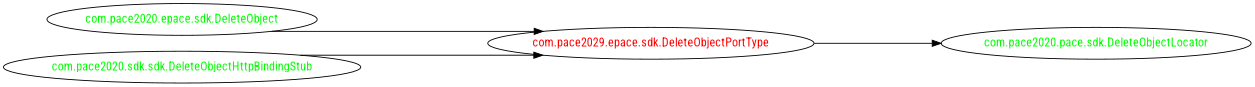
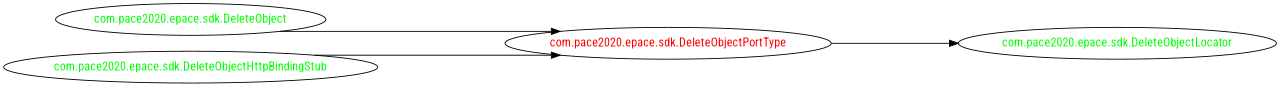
  digraph {
    concentrate=true
    fontname="Roboto Condensed"
    rankdir=LR
    ranksep=2.0
    splines=ortho
    node [fontcolor=green fontname="Roboto Condensed"]
    edge [fontname="Roboto Condensed"]
-   "com.pace2020.epace.sdk.DeleteObjectPortType" [fontcolor=red label="com.pace2029.epace.sdk.DeleteObjectPortType"]
-   "com.pace2020.epace.sdk.DeleteObjectLocator" [label="com.pace2020.pace.sdk.DeleteObjectLocator"]
+   "com.pace2020.epace.sdk.DeleteObjectPortType" [fontcolor=red]
+   "com.pace2020.epace.sdk.DeleteObjectLocator"
    "com.pace2020.epace.sdk.DeleteObject"
-   "com.pace2020.epace.sdk.DeleteObjectHttpBindingStub" [label="com.pace2020.sdk.sdk.DeleteObjectHttpBindingStub"]
+   "com.pace2020.epace.sdk.DeleteObjectHttpBindingStub"
    "com.pace2020.epace.sdk.DeleteObjectPortType" -> "com.pace2020.epace.sdk.DeleteObjectLocator"
    "com.pace2020.epace.sdk.DeleteObject" -> "com.pace2020.epace.sdk.DeleteObjectPortType"
    "com.pace2020.epace.sdk.DeleteObjectHttpBindingStub" -> "com.pace2020.epace.sdk.DeleteObjectPortType"
  }
